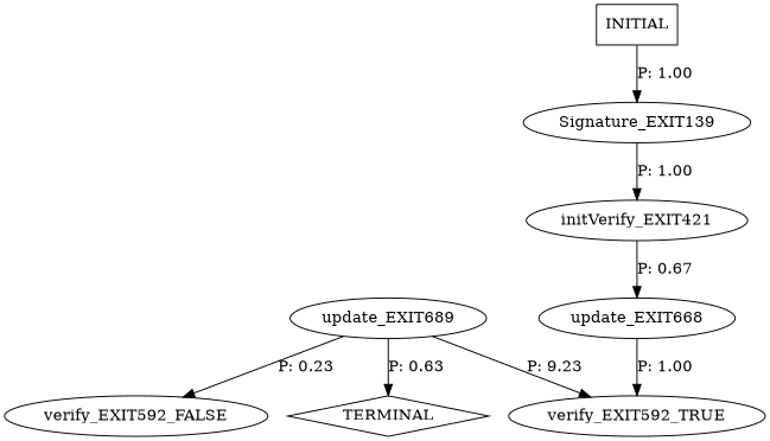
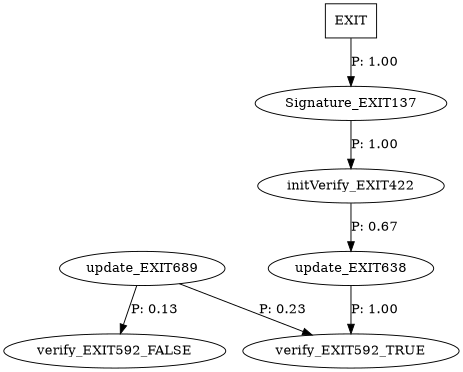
  digraph {
-   n1 [label=Signature_EXIT139]
-   n2 [label=initVerify_EXIT421]
-   n3 [label=update_EXIT668]
+   n1 [label=Signature_EXIT137]
+   n2 [label=initVerify_EXIT422]
+   n3 [label=update_EXIT638]
    n4 [label=verify_EXIT592_TRUE]
    n5 [label=update_EXIT689]
    n6 [label=verify_EXIT592_FALSE]
-   n7 [label=TERMINAL shape=diamond]
-   n8 [label=INITIAL shape=box]
+   n8 [label=EXIT shape=box]
    n1 -> n2 [label="P: 1.00"]
    n2 -> n3 [label="P: 0.67"]
    n3 -> n4 [label="P: 1.00"]
-   n5 -> n4 [label="P: 9.23"]
-   n5 -> n6 [label="P: 0.23"]
-   n5 -> n7 [label="P: 0.63"]
+   n5 -> n4 [label="P: 0.23"]
+   n5 -> n6 [label="P: 0.13"]
    n8 -> n1 [label="P: 1.00"]
  }
